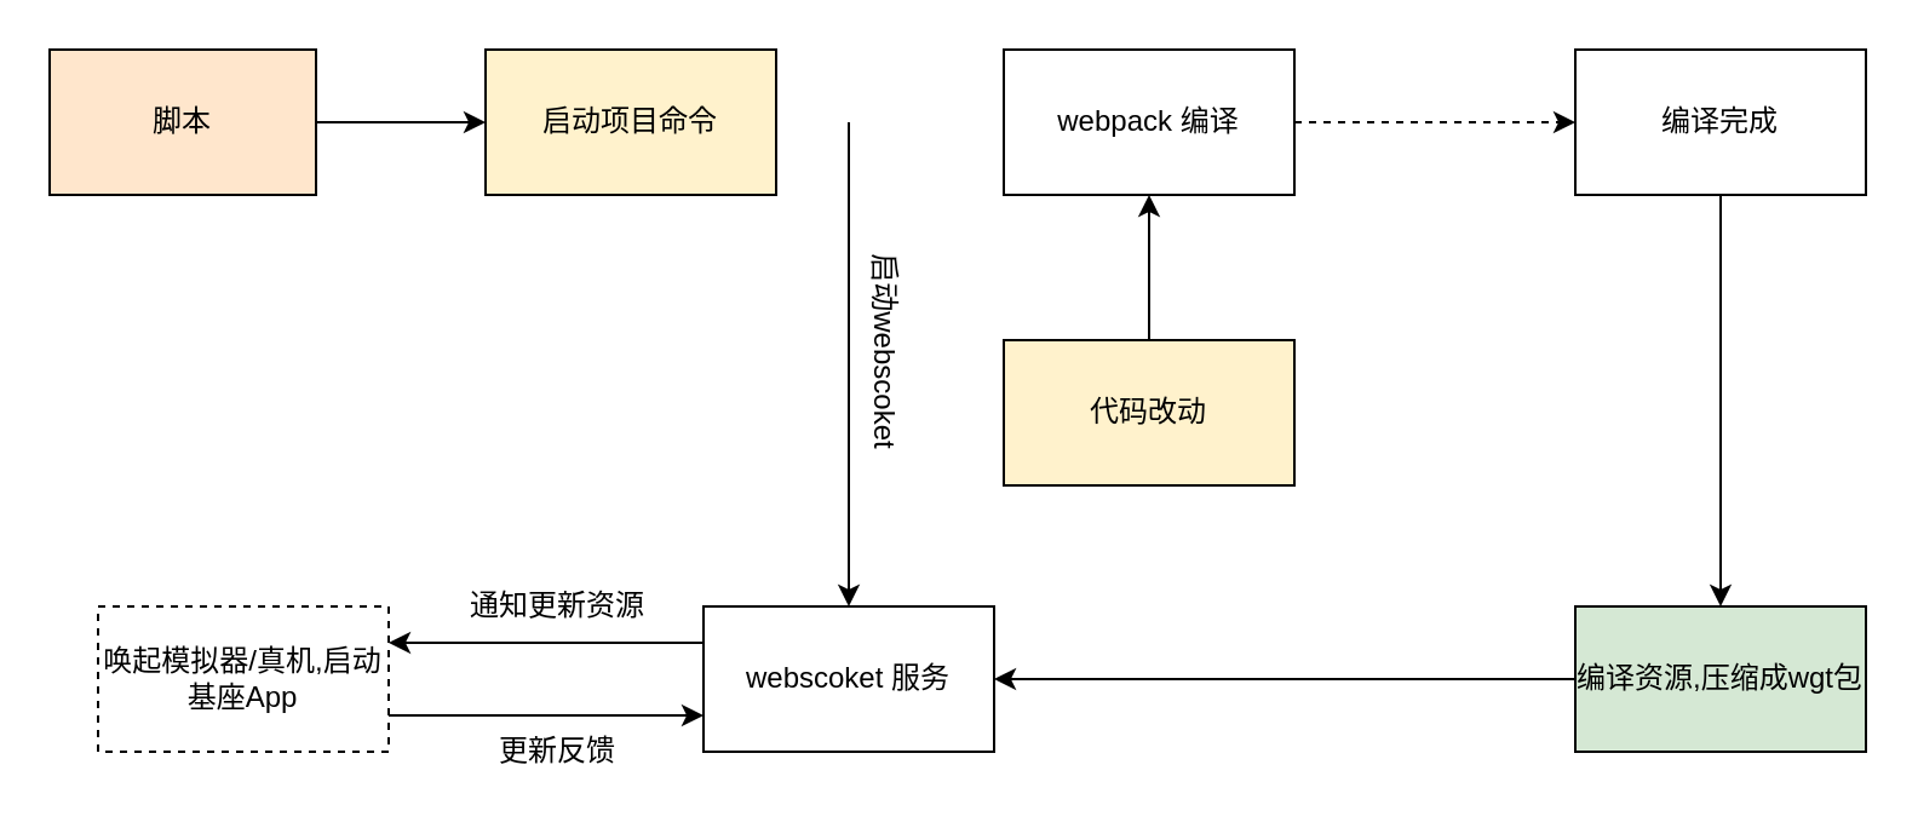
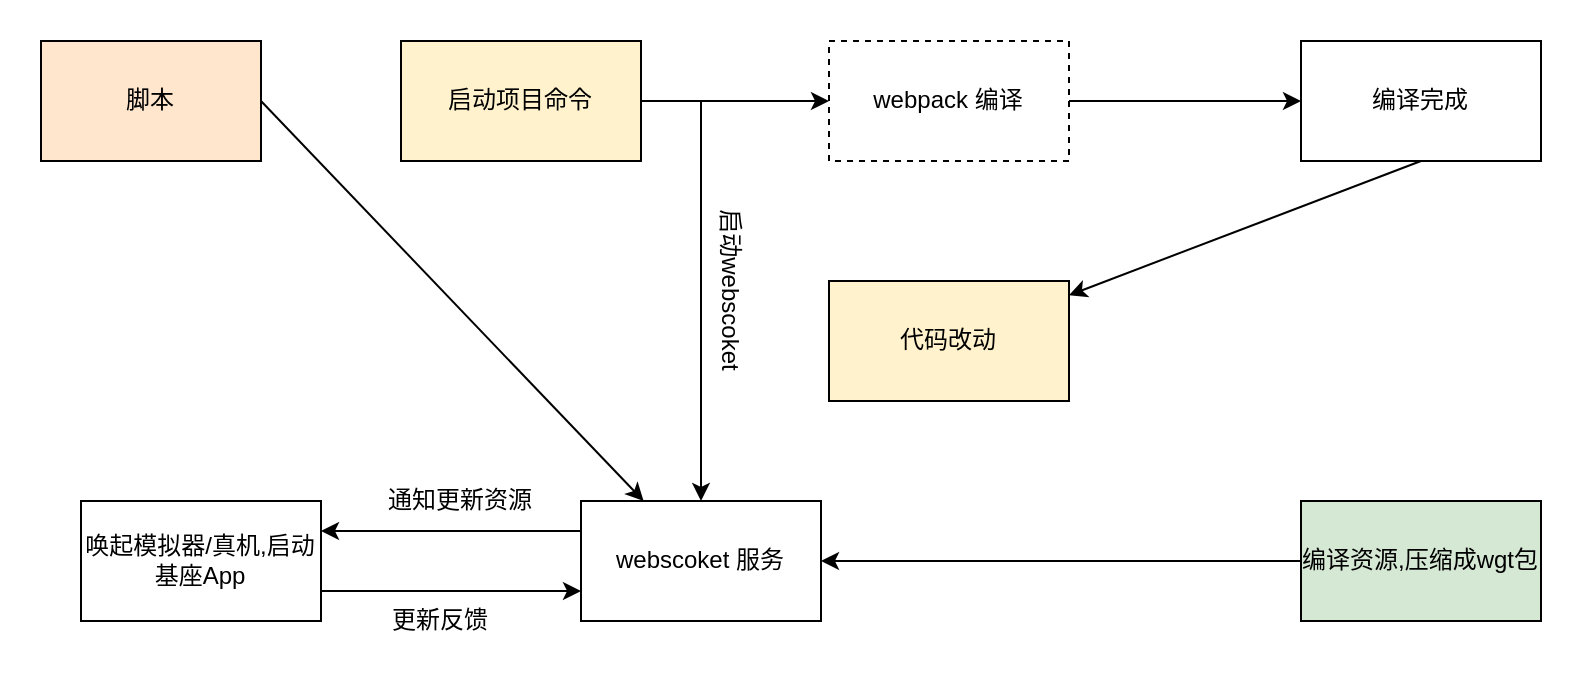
  <mxCell id="0" />
  <mxCell id="1" parent="0" />
+ <mxCell id="2" value="" style="edgeStyle=orthogonalEdgeStyle;rounded=0;orthogonalLoop=1;jettySize=auto;html=1;" edge="1" parent="1" source="3" target="7"><mxGeometry relative="1" as="geometry" /></mxCell>
  <mxCell id="3" value="启动项目命令" style="rounded=0;whiteSpace=wrap;html=1;fillColor=#fff2cc;" vertex="1" parent="1"><mxGeometry x="200" y="20" width="120" height="60" as="geometry" /></mxCell>
  <mxCell id="4" value="脚本" style="rounded=0;whiteSpace=wrap;html=1;fillColor=#ffe6cc;" vertex="1" parent="1"><mxGeometry x="20" y="20" width="110" height="60" as="geometry" /></mxCell>
- <mxCell id="5" value="" style="endArrow=classic;html=1;exitX=1;exitY=0.5;exitDx=0;exitDy=0;entryX=0;entryY=0.5;entryDx=0;entryDy=0;" edge="1" parent="1" source="4" target="3"><mxGeometry width="50" height="50" relative="1" as="geometry"><mxPoint x="130" y="60" as="sourcePoint" /><mxPoint x="200" y="50" as="targetPoint" /></mxGeometry></mxCell>
- <mxCell id="6" value="" style="edgeStyle=orthogonalEdgeStyle;rounded=0;orthogonalLoop=1;jettySize=auto;html=1;dashed=1;" edge="1" parent="1" source="7" target="8"><mxGeometry relative="1" as="geometry" /></mxCell>
- <mxCell id="7" value="webpack 编译" style="rounded=0;whiteSpace=wrap;html=1;" vertex="1" parent="1"><mxGeometry x="414" y="20" width="120" height="60" as="geometry" /></mxCell>
+ <mxCell id="5" value="" style="endArrow=classic;html=1;exitX=1;exitY=0.5;exitDx=0;exitDy=0;" edge="1" parent="1" source="4" target="10"><mxGeometry width="50" height="50" relative="1" as="geometry"><mxPoint x="130" y="60" as="sourcePoint" /><mxPoint x="200" y="50" as="targetPoint" /></mxGeometry></mxCell>
+ <mxCell id="6" value="" style="edgeStyle=orthogonalEdgeStyle;rounded=0;orthogonalLoop=1;jettySize=auto;html=1;" edge="1" parent="1" source="7" target="8"><mxGeometry relative="1" as="geometry" /></mxCell>
+ <mxCell id="7" value="webpack 编译" style="rounded=0;whiteSpace=wrap;html=1;dashed=1;" vertex="1" parent="1"><mxGeometry x="414" y="20" width="120" height="60" as="geometry" /></mxCell>
  <mxCell id="8" value="编译完成" style="rounded=0;whiteSpace=wrap;html=1;" vertex="1" parent="1"><mxGeometry x="650" y="20" width="120" height="60" as="geometry" /></mxCell>
  <mxCell id="9" value="" style="endArrow=classic;html=1;" edge="1" parent="1" target="10"><mxGeometry width="50" height="50" relative="1" as="geometry"><mxPoint x="350" y="50" as="sourcePoint" /><mxPoint x="430" y="110" as="targetPoint" /></mxGeometry></mxCell>
  <mxCell id="10" value="webscoket 服务" style="rounded=0;whiteSpace=wrap;html=1;" vertex="1" parent="1"><mxGeometry x="290" y="250" width="120" height="60" as="geometry" /></mxCell>
  <mxCell id="11" value="启动webscoket" style="text;strokeColor=none;fillColor=none;align=center;verticalAlign=middle;rounded=0;whiteSpace=wrap;labelBorderColor=none;horizontal=0;rotation=-180;" vertex="1" parent="1"><mxGeometry x="350" y="90" width="30" height="110" as="geometry" /></mxCell>
  <mxCell id="12" value="" style="edgeStyle=orthogonalEdgeStyle;rounded=0;orthogonalLoop=1;jettySize=auto;html=1;entryX=1;entryY=0.5;entryDx=0;entryDy=0;startArrow=none;" edge="1" parent="1" target="10" source="18"><mxGeometry relative="1" as="geometry"><mxPoint x="710" y="80" as="sourcePoint" /><Array as="points" /></mxGeometry></mxCell>
- <mxCell id="13" value="唤起模拟器/真机,启动基座App" style="whiteSpace=wrap;html=1;rounded=0;dashed=1;" vertex="1" parent="1"><mxGeometry x="40" y="250" width="120" height="60" as="geometry" /></mxCell>
+ <mxCell id="13" value="唤起模拟器/真机,启动基座App" style="whiteSpace=wrap;html=1;rounded=0;" vertex="1" parent="1"><mxGeometry x="40" y="250" width="120" height="60" as="geometry" /></mxCell>
  <mxCell id="14" value="" style="endArrow=classic;html=1;exitX=1;exitY=0.75;exitDx=0;exitDy=0;entryX=0;entryY=0.75;entryDx=0;entryDy=0;" edge="1" parent="1" source="13"><mxGeometry width="50" height="50" relative="1" as="geometry"><mxPoint x="240" y="340" as="sourcePoint" /><mxPoint x="290" y="295" as="targetPoint" /></mxGeometry></mxCell>
  <mxCell id="15" value="" style="endArrow=classic;html=1;exitX=0;exitY=0.25;exitDx=0;exitDy=0;entryX=1;entryY=0.25;entryDx=0;entryDy=0;" edge="1" parent="1" target="13"><mxGeometry width="50" height="50" relative="1" as="geometry"><mxPoint x="290" y="265" as="sourcePoint" /><mxPoint x="270" y="250" as="targetPoint" /></mxGeometry></mxCell>
- <mxCell id="16" value="更新反馈" style="text;html=1;strokeColor=none;fillColor=none;align=center;verticalAlign=middle;whiteSpace=wrap;rounded=0;" vertex="1" parent="1"><mxGeometry x="200" y="300" width="60" height="20" as="geometry" /></mxCell>
+ <mxCell id="16" value="更新反馈" style="text;html=1;strokeColor=none;fillColor=none;align=center;verticalAlign=middle;whiteSpace=wrap;rounded=0;" vertex="1" parent="1"><mxGeometry x="190" y="300" width="60" height="20" as="geometry" /></mxCell>
  <mxCell id="17" value="通知更新资源" style="text;html=1;strokeColor=none;fillColor=none;align=center;verticalAlign=middle;whiteSpace=wrap;rounded=0;" vertex="1" parent="1"><mxGeometry x="190" y="240" width="80" height="20" as="geometry" /></mxCell>
  <mxCell id="18" value="&lt;span&gt;编译资源,压缩成wgt包&lt;/span&gt;" style="rounded=0;whiteSpace=wrap;html=1;verticalAlign=middle;fillColor=#d5e8d4;" vertex="1" parent="1"><mxGeometry x="650" y="250" width="120" height="60" as="geometry" /></mxCell>
- <mxCell id="19" value="" style="endArrow=classic;html=1;exitX=0.5;exitY=1;exitDx=0;exitDy=0;entryX=0.5;entryY=0;entryDx=0;entryDy=0;" edge="1" parent="1" source="8" target="18"><mxGeometry width="50" height="50" relative="1" as="geometry"><mxPoint x="690" y="170" as="sourcePoint" /><mxPoint x="740" y="120" as="targetPoint" /></mxGeometry></mxCell>
+ <mxCell id="19" value="" style="endArrow=classic;html=1;exitX=0.5;exitY=1;exitDx=0;exitDy=0;" edge="1" parent="1" source="8" target="20"><mxGeometry width="50" height="50" relative="1" as="geometry"><mxPoint x="690" y="170" as="sourcePoint" /><mxPoint x="740" y="120" as="targetPoint" /></mxGeometry></mxCell>
  <mxCell id="20" value="代码改动" style="rounded=0;whiteSpace=wrap;html=1;verticalAlign=middle;fillColor=#fff2cc;" vertex="1" parent="1"><mxGeometry x="414" y="140" width="120" height="60" as="geometry" /></mxCell>
- <mxCell id="21" value="" style="endArrow=classic;html=1;exitX=0.5;exitY=0;exitDx=0;exitDy=0;entryX=0.5;entryY=1;entryDx=0;entryDy=0;" edge="1" parent="1" source="20" target="7"><mxGeometry width="50" height="50" relative="1" as="geometry"><mxPoint x="350" y="160" as="sourcePoint" /><mxPoint x="400" y="110" as="targetPoint" /></mxGeometry></mxCell>
